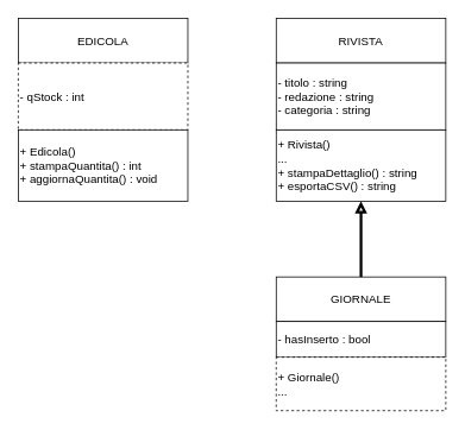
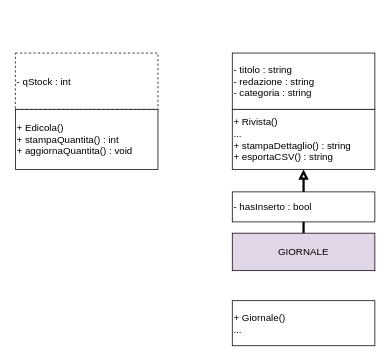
  <mxCell id="0" />
  <mxCell id="1" parent="0" />
  <mxCell id="2" style="edgeStyle=orthogonalEdgeStyle;rounded=0;orthogonalLoop=1;jettySize=auto;html=1;exitX=0.5;exitY=0;exitDx=0;exitDy=0;entryX=0.5;entryY=1;entryDx=0;entryDy=0;fillColor=none;endArrow=block;endFill=0;jumpSize=10;strokeWidth=3;" parent="1" source="3" target="8" edge="1"><mxGeometry relative="1" as="geometry"><Array as="points"><mxPoint x="404" y="315" /><mxPoint x="404" y="315" /></Array></mxGeometry></mxCell>
- <mxCell id="3" value="&lt;div style=&quot;font-size: 13px;&quot;&gt;GIORNALE&lt;/div&gt;" style="rounded=0;whiteSpace=wrap;html=1;fontSize=13;" parent="1" vertex="1"><mxGeometry x="309" y="310" width="190" height="50" as="geometry" /></mxCell>
- <mxCell id="4" value="&lt;span style=&quot;background-color: initial;&quot;&gt;- hasInserto : bool&lt;/span&gt;" style="rounded=0;whiteSpace=wrap;html=1;fontSize=13;align=left;" parent="1" vertex="1"><mxGeometry x="309" y="360" width="190" height="40" as="geometry" /></mxCell>
- <mxCell id="5" value="&lt;div style=&quot;font-size: 13px;&quot;&gt;+ Giornale()&lt;/div&gt;&lt;div style=&quot;font-size: 13px;&quot;&gt;...&lt;/div&gt;" style="rounded=0;whiteSpace=wrap;html=1;fontSize=13;align=left;dashed=1;" parent="1" vertex="1"><mxGeometry x="309" y="400" width="190" height="60" as="geometry" /></mxCell>
- <mxCell id="6" value="&lt;div style=&quot;font-size: 13px;&quot;&gt;RIVISTA&lt;/div&gt;" style="rounded=0;whiteSpace=wrap;html=1;fontSize=13;" parent="1" vertex="1"><mxGeometry x="309" y="20" width="190" height="50" as="geometry" /></mxCell>
+ <mxCell id="3" value="&lt;div style=&quot;font-size: 13px;&quot;&gt;GIORNALE&lt;/div&gt;" style="rounded=0;whiteSpace=wrap;html=1;fontSize=13;fillColor=#e1d5e7;" parent="1" vertex="1"><mxGeometry x="309" y="310" width="190" height="50" as="geometry" /></mxCell>
+ <mxCell id="4" value="&lt;span style=&quot;background-color: initial;&quot;&gt;- hasInserto : bool&lt;/span&gt;" style="rounded=0;whiteSpace=wrap;html=1;fontSize=13;align=left;" parent="1" vertex="1"><mxGeometry x="309" y="255" width="190" height="40" as="geometry" /></mxCell>
+ <mxCell id="5" value="&lt;div style=&quot;font-size: 13px;&quot;&gt;+ Giornale()&lt;/div&gt;&lt;div style=&quot;font-size: 13px;&quot;&gt;...&lt;/div&gt;" style="rounded=0;whiteSpace=wrap;html=1;fontSize=13;align=left;" parent="1" vertex="1"><mxGeometry x="309" y="400" width="190" height="60" as="geometry" /></mxCell>
  <mxCell id="7" value="- titolo : string&lt;div&gt;- redazione : string&lt;/div&gt;&lt;div&gt;- categoria : string&lt;/div&gt;" style="rounded=0;whiteSpace=wrap;html=1;fontSize=13;align=left;" parent="1" vertex="1"><mxGeometry x="309" y="70" width="190" height="75" as="geometry" /></mxCell>
  <mxCell id="8" value="&lt;div style=&quot;font-size: 13px;&quot;&gt;+ Rivista()&lt;/div&gt;&lt;div style=&quot;font-size: 13px;&quot;&gt;...&lt;/div&gt;&lt;div style=&quot;font-size: 13px;&quot;&gt;+ stampaDettaglio() : string&lt;/div&gt;&lt;div style=&quot;font-size: 13px;&quot;&gt;+ esportaCSV() : string&lt;/div&gt;" style="rounded=0;whiteSpace=wrap;html=1;fontSize=13;align=left;" parent="1" vertex="1"><mxGeometry x="309" y="145" width="190" height="80" as="geometry" /></mxCell>
- <mxCell id="9" value="&lt;div style=&quot;font-size: 13px;&quot;&gt;EDICOLA&lt;/div&gt;" style="rounded=0;whiteSpace=wrap;html=1;fontSize=13;" vertex="1" parent="1"><mxGeometry x="20" y="20" width="190" height="50" as="geometry" /></mxCell>
  <mxCell id="10" value="- qStock : int" style="rounded=0;whiteSpace=wrap;html=1;fontSize=13;align=left;dashed=1;" vertex="1" parent="1"><mxGeometry x="20" y="70" width="190" height="75" as="geometry" /></mxCell>
  <mxCell id="11" value="&lt;div style=&quot;font-size: 13px;&quot;&gt;+ Edicola()&lt;/div&gt;&lt;div style=&quot;font-size: 13px;&quot;&gt;+ stampaQuantita() : int&lt;/div&gt;&lt;div style=&quot;font-size: 13px;&quot;&gt;+ aggiornaQuantita() : void&lt;/div&gt;" style="rounded=0;whiteSpace=wrap;html=1;fontSize=13;align=left;" vertex="1" parent="1"><mxGeometry x="20" y="145" width="190" height="80" as="geometry" /></mxCell>
